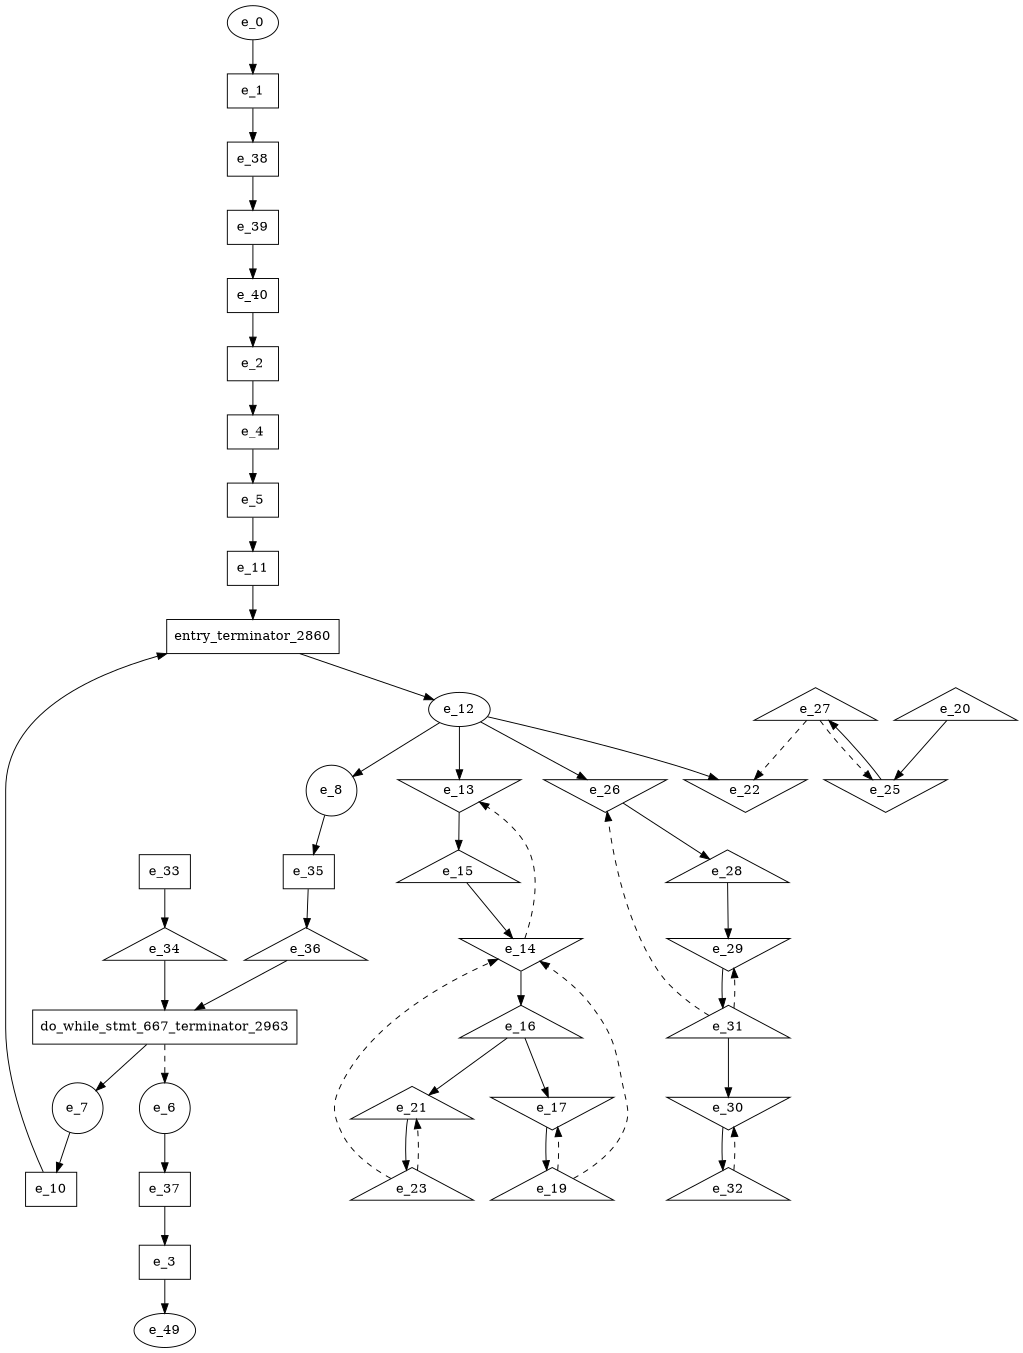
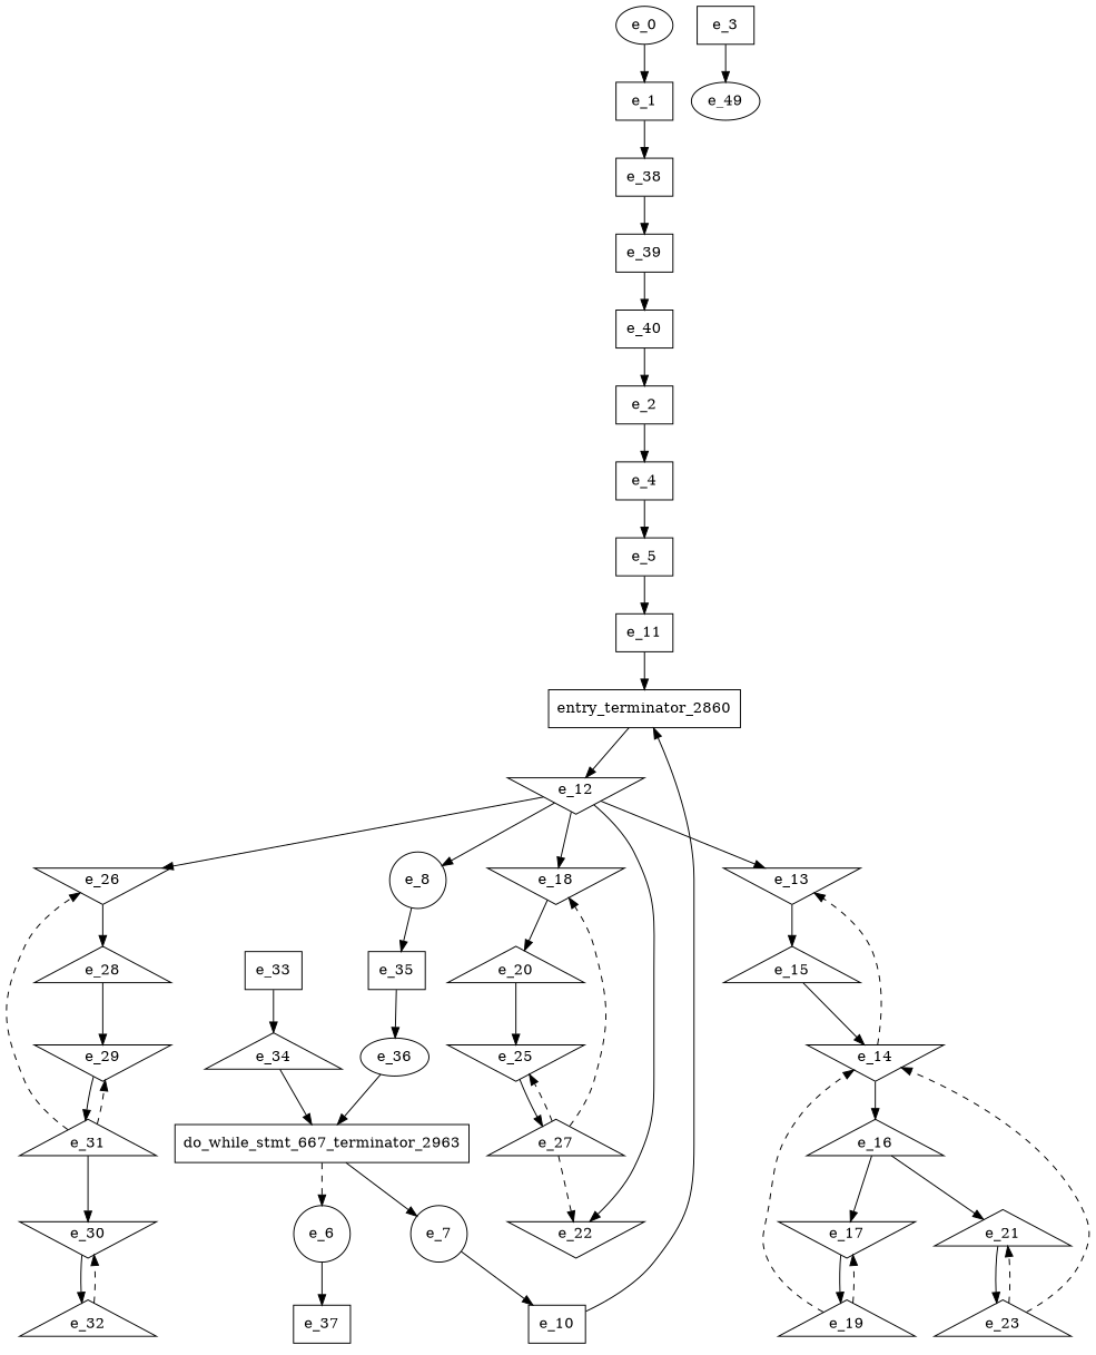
  digraph {
    node [shape=dot]
    e_1
    e_38
    e_0 [shape=""]
    e_39
    e_2
    e_4
    e_5
    n8 [label=e_49 shape=""]
    e_3
    e_11
    n11 [label=entry_terminator_2860 shape=rectangle]
    e_6 [shape=circle]
    e_37
    e_7 [shape=circle]
    e_10
    e_8 [shape=circle]
    e_35
    e_34 [shape=triangle]
    e_33
-   e_36 [shape=triangle]
+   e_36 [shape=ellipse]
    do_while_stmt_667_terminator_2963 [shape=rectangle]
-   e_12 [shape=ellipse]
+   e_12 [shape=invtriangle]
    e_13 [shape=invtriangle]
+   e_18 [shape=invtriangle]
    e_22 [shape=invtriangle]
    e_26 [shape=invtriangle]
    e_15 [shape=triangle]
    e_20 [shape=triangle]
    e_28 [shape=triangle]
    e_14 [shape=invtriangle]
    e_16 [shape=triangle]
    e_17 [shape=invtriangle]
    e_21 [shape=triangle]
    e_19 [shape=triangle]
    e_23 [shape=triangle]
    e_25 [shape=invtriangle]
    e_27 [shape=triangle]
    e_29 [shape=invtriangle]
    e_31 [shape=triangle]
    e_30 [shape=invtriangle]
    e_32 [shape=triangle]
    e_40
    e_1 -> e_38
    e_38 -> e_39
    e_0 -> e_1
    e_39 -> e_40
    e_2 -> e_4
    e_4 -> e_5
    e_5 -> e_11
    e_3 -> n8
    e_11 -> n11
    n11 -> e_12
    e_6 -> e_37
-   e_37 -> e_3
    e_7 -> e_10
    e_10 -> n11
    e_8 -> e_35
    e_35 -> e_36
    e_34 -> do_while_stmt_667_terminator_2963
    e_33 -> e_34
    e_36 -> do_while_stmt_667_terminator_2963
    do_while_stmt_667_terminator_2963 -> e_6 [style=dashed]
    do_while_stmt_667_terminator_2963 -> e_7
    e_12 -> e_8
    e_12 -> e_13
+   e_12 -> e_18
    e_12 -> e_22
    e_12 -> e_26
    e_13 -> e_15
+   e_18 -> e_20
    e_26 -> e_28
    e_15 -> e_14
    e_20 -> e_25
    e_28 -> e_29
    e_14 -> e_13 [style=dashed]
    e_14 -> e_16
    e_16 -> e_17
    e_16 -> e_21
    e_17 -> e_19
    e_21 -> e_23
    e_19 -> e_14 [style=dashed]
    e_19 -> e_17 [style=dashed]
    e_23 -> e_14 [style=dashed]
    e_23 -> e_21 [style=dashed]
    e_25 -> e_27
+   e_27 -> e_18 [style=dashed]
    e_27 -> e_22 [style=dashed]
    e_27 -> e_25 [style=dashed]
    e_29 -> e_31
    e_31 -> e_26 [style=dashed]
    e_31 -> e_29 [style=dashed]
    e_31 -> e_30
    e_30 -> e_32
    e_32 -> e_30 [style=dashed]
    e_40 -> e_2
  }
